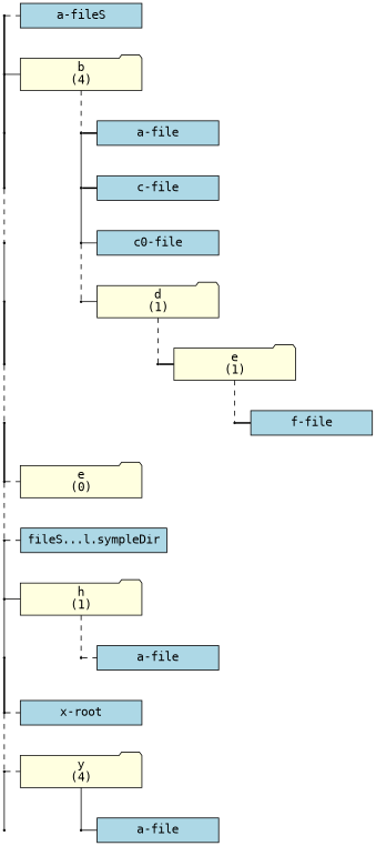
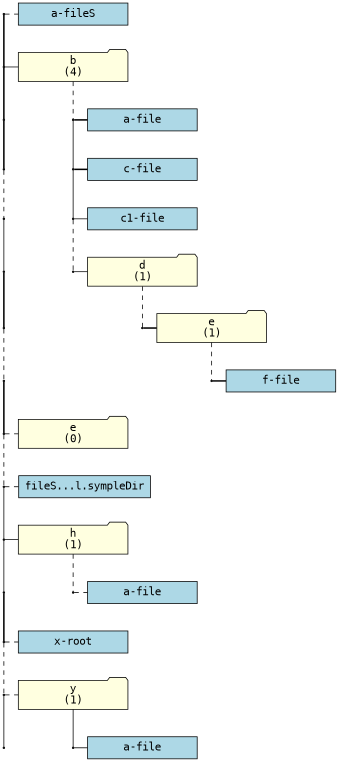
  digraph {
    rankdir=TB
    node [fillcolor=black fontname=monospace shape=point style=filled]
    edge [arrowhead=none style=dashed]
    "1-0" [height=0.75 width=0.03]
    n2 [fillcolor=lightblue height=0.4 label="a-fileS" shape=box width=2]
    "2-0" [height=0.75 width=0.03]
    n4 [fillcolor=lightyellow height=0.4 label="b\n(4)" shape=folder width=2]
    "3-1" [height=0.75 width=0.03]
    n6 [fillcolor=lightblue height=0.4 label="a-file" shape=box width=2]
    "4-1" [height=0.75 width=0.03]
    n8 [fillcolor=lightblue height=0.4 label="c-file" shape=box width=2]
    "5-1" [height=0.75 width=0.03]
-   n10 [fillcolor=lightblue height=0.4 label="c0-file" shape=box width=2]
+   n10 [fillcolor=lightblue height=0.4 label="c1-file" shape=box width=2]
    "6-1" [height=0.75 width=0.03]
    n12 [fillcolor=lightyellow height=0.4 label="d\n(1)" shape=folder width=2]
    "7-2" [height=0.75 width=0.03]
    n14 [fillcolor=lightyellow height=0.4 label="e\n(1)" shape=folder width=2]
    "8-3" [height=0.75 width=0.03]
    n16 [fillcolor=lightblue height=0.4 label="f-file" shape=box width=2]
    "9-0" [height=0.75 width=0.03]
    n18 [fillcolor=lightyellow height=0.4 label="e\n(0)" shape=folder width=2]
    "10-0" [height=0.75 width=0.03]
    n20 [fillcolor=lightblue height=0.4 label="fileS...l.sympleDir" shape=box width=2]
    "11-0" [height=0.75 width=0.03]
    n22 [fillcolor=lightyellow height=0.4 label="h\n(1)" shape=folder width=2]
    "12-1" [height=0.75 width=0.03]
    n24 [fillcolor=lightblue height=0.4 label="a-file" shape=box width=2]
    "13-0" [height=0.75 width=0.03]
    n26 [fillcolor=lightblue height=0.4 label="x-root" shape=box width=2]
    "14-0" [height=0.75 width=0.03]
-   n28 [fillcolor=lightyellow height=0.4 label="y\n(4)" shape=folder width=2]
+   n28 [fillcolor=lightyellow height=0.4 label="y\n(1)" shape=folder width=2]
    "15-1" [height=0.75 width=0.03]
    n30 [fillcolor=lightblue height=0.4 label="a-file" shape=box width=2]
    "3-0" [height=0.75 width=0.03]
    "12-0" [height=0.75 width=0.03]
    "15-0" [height=0.75 width=0.03]
    "4-0" [height=0.75 width=0.03]
    "5-0" [height=0.75 width=0.03]
    "6-0" [height=0.75 width=0.03]
    "7-0" [height=0.75 width=0.03]
    "8-0" [height=0.75 width=0.03]
    subgraph sub_1 {
      rank=same
      "1-0"
      n2
    }
    subgraph sub_2 {
      rank=same
      "2-0"
      n4
    }
    subgraph sub_3 {
      rank=same
      "3-1"
      n6
    }
    subgraph sub_4 {
      rank=same
      "4-1"
      n8
    }
    subgraph sub_5 {
      rank=same
      "5-1"
      n10
    }
    subgraph sub_6 {
      rank=same
      "6-1"
      n12
    }
    subgraph sub_7 {
      rank=same
      "7-2"
      n14
    }
    subgraph sub_8 {
      rank=same
      "8-3"
      n16
    }
    subgraph sub_9 {
      rank=same
      "9-0"
      n18
    }
    subgraph sub_10 {
      rank=same
      "10-0"
      n20
    }
    subgraph sub_11 {
      rank=same
      "11-0"
      n22
    }
    subgraph sub_12 {
      rank=same
      "12-1"
      n24
    }
    subgraph sub_13 {
      rank=same
      "13-0"
      n26
    }
    subgraph sub_14 {
      rank=same
      "14-0"
      n28
    }
    subgraph sub_15 {
      rank=same
      "15-1"
      n30
    }
    "1-0" -> n2
    "1-0" -> "2-0" [style=bold]
    "2-0" -> n4 [style=solid]
    "2-0" -> "3-0" [style=bold]
    n4 -> "3-1"
    "3-1" -> n6 [style=bold]
    "3-1" -> "4-1" [style=solid]
    "4-1" -> n8 [style=bold]
    "4-1" -> "5-1" [style=solid]
    "5-1" -> n10 [style=solid]
    "5-1" -> "6-1"
    "6-1" -> n12 [style=solid]
    n12 -> "7-2"
    "7-2" -> n14 [style=bold]
    n14 -> "8-3"
    "8-3" -> n16 [style=bold]
    "9-0" -> n18
    "9-0" -> "10-0"
    "10-0" -> n20
    "10-0" -> "11-0" [style=solid]
    "11-0" -> n22 [style=solid]
    "11-0" -> "12-0" [style=solid]
    n22 -> "12-1"
    "12-1" -> n24
    "13-0" -> n26
    "13-0" -> "14-0"
    "14-0" -> n28
    "14-0" -> "15-0" [style=solid]
    n28 -> "15-1" [style=solid]
    "15-1" -> n30 [style=solid]
    "3-0" -> "4-0" [style=bold]
    "12-0" -> "13-0" [style=bold]
    "4-0" -> "5-0"
    "5-0" -> "6-0" [style=solid]
    "6-0" -> "7-0" [style=bold]
    "7-0" -> "8-0"
    "8-0" -> "9-0" [style=bold]
  }
